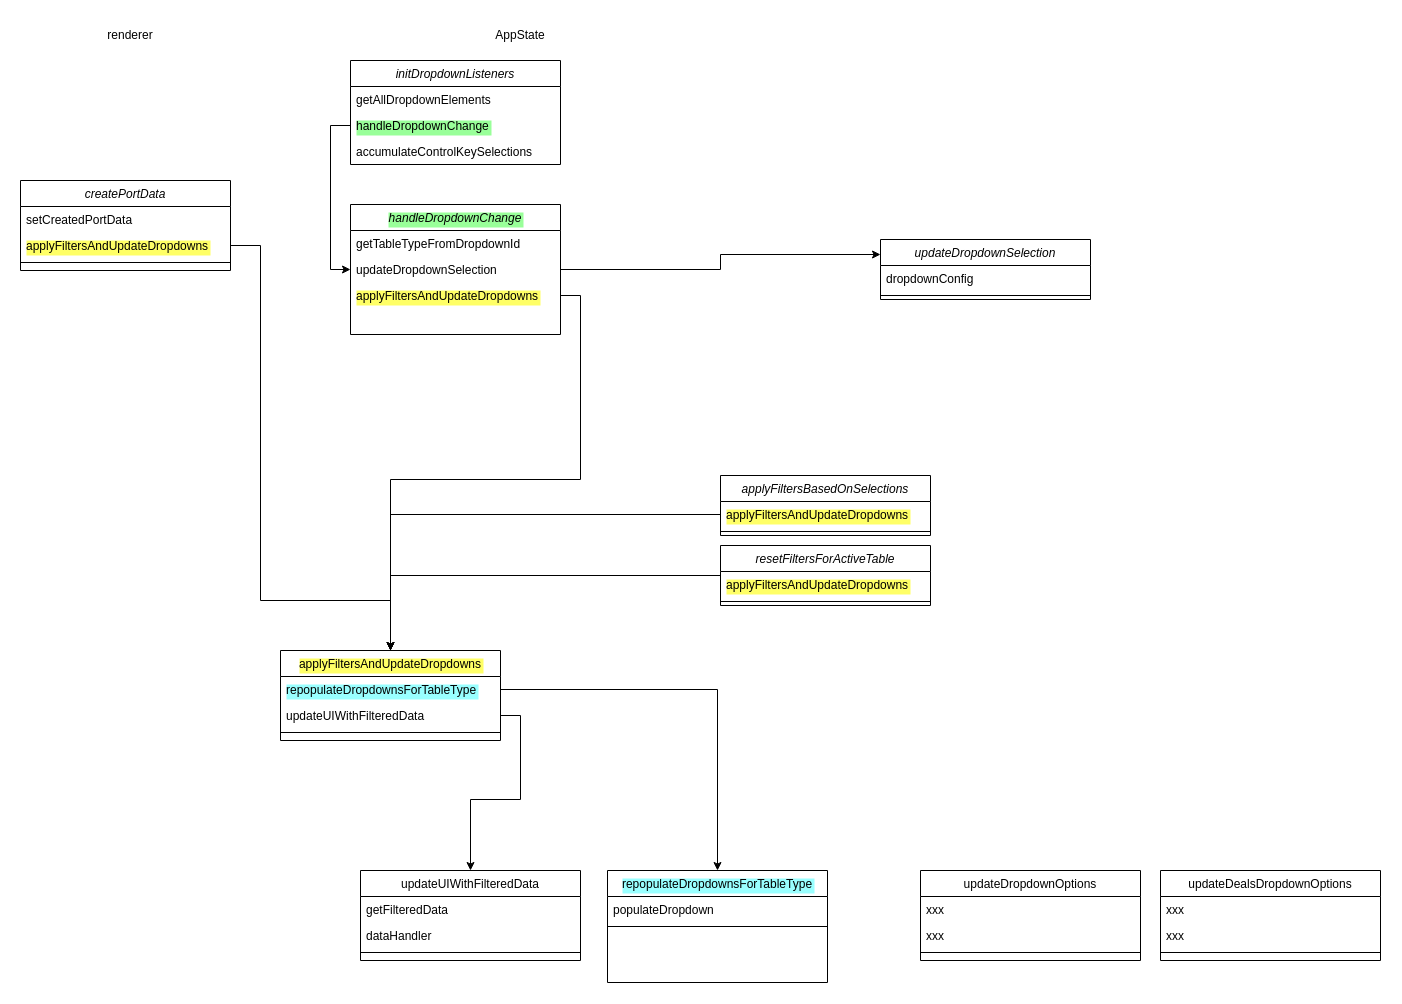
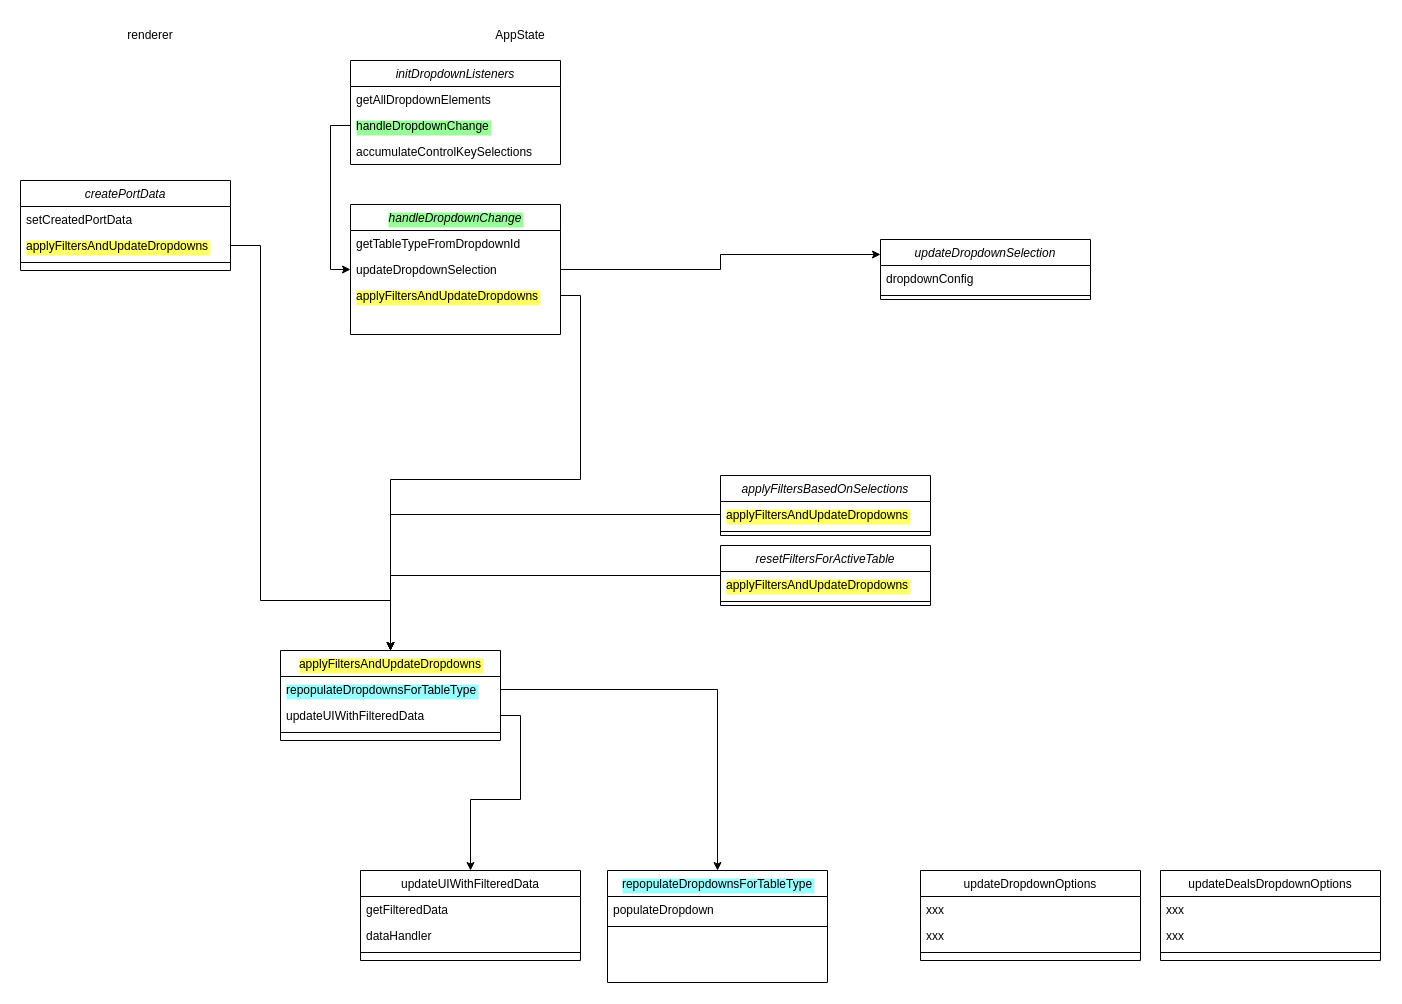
  <mxCell id="0" />
  <mxCell id="1" parent="0" />
  <mxCell id="2" value="createPortData" style="swimlane;fontStyle=2;align=center;verticalAlign=top;childLayout=stackLayout;horizontal=1;startSize=26;horizontalStack=0;resizeParent=1;resizeLast=0;collapsible=1;marginBottom=0;rounded=0;shadow=0;strokeWidth=1;" parent="1" vertex="1"><mxGeometry x="20" y="180" width="210" height="90" as="geometry"><mxRectangle x="120" y="610" width="160" height="26" as="alternateBounds" /></mxGeometry></mxCell>
  <mxCell id="3" value="setCreatedPortData" style="text;align=left;verticalAlign=top;spacingLeft=4;spacingRight=4;overflow=hidden;rotatable=0;points=[[0,0.5],[1,0.5]];portConstraint=eastwest;" parent="2" vertex="1"><mxGeometry y="26" width="210" height="26" as="geometry" /></mxCell>
  <mxCell id="4" value="applyFiltersAndUpdateDropdowns" style="text;align=left;verticalAlign=top;spacingLeft=4;spacingRight=4;overflow=hidden;rotatable=0;points=[[0,0.5],[1,0.5]];portConstraint=eastwest;rounded=0;shadow=0;html=0;labelBackgroundColor=#FFFF66;" parent="2" vertex="1"><mxGeometry y="52" width="210" height="26" as="geometry" /></mxCell>
  <mxCell id="5" value="" style="line;html=1;strokeWidth=1;align=left;verticalAlign=middle;spacingTop=-1;spacingLeft=3;spacingRight=3;rotatable=0;labelPosition=right;points=[];portConstraint=eastwest;" parent="2" vertex="1"><mxGeometry y="78" width="210" height="8" as="geometry" /></mxCell>
  <mxCell id="6" value="applyFiltersAndUpdateDropdowns" style="swimlane;fontStyle=0;align=center;verticalAlign=top;childLayout=stackLayout;horizontal=1;startSize=26;horizontalStack=0;resizeParent=1;resizeLast=0;collapsible=1;marginBottom=0;rounded=0;shadow=0;strokeWidth=1;labelBackgroundColor=#FFFF66;" parent="1" vertex="1"><mxGeometry x="280" y="650" width="220" height="90" as="geometry"><mxRectangle x="550" y="140" width="160" height="26" as="alternateBounds" /></mxGeometry></mxCell>
  <mxCell id="7" value="repopulateDropdownsForTableType" style="text;align=left;verticalAlign=top;spacingLeft=4;spacingRight=4;overflow=hidden;rotatable=0;points=[[0,0.5],[1,0.5]];portConstraint=eastwest;labelBackgroundColor=#99FFFF;" parent="6" vertex="1"><mxGeometry y="26" width="220" height="26" as="geometry" /></mxCell>
  <mxCell id="8" value="updateUIWithFilteredData" style="text;align=left;verticalAlign=top;spacingLeft=4;spacingRight=4;overflow=hidden;rotatable=0;points=[[0,0.5],[1,0.5]];portConstraint=eastwest;rounded=0;shadow=0;html=0;" parent="6" vertex="1"><mxGeometry y="52" width="220" height="26" as="geometry" /></mxCell>
  <mxCell id="9" value="" style="line;html=1;strokeWidth=1;align=left;verticalAlign=middle;spacingTop=-1;spacingLeft=3;spacingRight=3;rotatable=0;labelPosition=right;points=[];portConstraint=eastwest;" parent="6" vertex="1"><mxGeometry y="78" width="220" height="8" as="geometry" /></mxCell>
  <mxCell id="10" style="edgeStyle=orthogonalEdgeStyle;rounded=0;orthogonalLoop=1;jettySize=auto;html=1;entryX=0.5;entryY=0;entryDx=0;entryDy=0;exitX=1;exitY=0.5;exitDx=0;exitDy=0;" parent="1" source="14" target="6" edge="1"><mxGeometry relative="1" as="geometry" /></mxCell>
  <mxCell id="11" value="handleDropdownChange" style="swimlane;fontStyle=2;align=center;verticalAlign=top;childLayout=stackLayout;horizontal=1;startSize=26;horizontalStack=0;resizeParent=1;resizeLast=0;collapsible=1;marginBottom=0;rounded=0;shadow=0;strokeWidth=1;labelBackgroundColor=#99FF99;" parent="1" vertex="1"><mxGeometry x="350" y="204" width="210" height="130" as="geometry"><mxRectangle x="120" y="610" width="160" height="26" as="alternateBounds" /></mxGeometry></mxCell>
  <mxCell id="12" value="getTableTypeFromDropdownId" style="text;align=left;verticalAlign=top;spacingLeft=4;spacingRight=4;overflow=hidden;rotatable=0;points=[[0,0.5],[1,0.5]];portConstraint=eastwest;labelBackgroundColor=none;" parent="11" vertex="1"><mxGeometry y="26" width="210" height="26" as="geometry" /></mxCell>
  <mxCell id="13" value="updateDropdownSelection" style="text;align=left;verticalAlign=top;spacingLeft=4;spacingRight=4;overflow=hidden;rotatable=0;points=[[0,0.5],[1,0.5]];portConstraint=eastwest;labelBackgroundColor=none;" parent="11" vertex="1"><mxGeometry y="52" width="210" height="26" as="geometry" /></mxCell>
  <mxCell id="14" value="applyFiltersAndUpdateDropdowns" style="text;align=left;verticalAlign=top;spacingLeft=4;spacingRight=4;overflow=hidden;rotatable=0;points=[[0,0.5],[1,0.5]];portConstraint=eastwest;labelBackgroundColor=#FFFF66;" parent="11" vertex="1"><mxGeometry y="78" width="210" height="26" as="geometry" /></mxCell>
  <mxCell id="15" value="applyFiltersBasedOnSelections" style="swimlane;fontStyle=2;align=center;verticalAlign=top;childLayout=stackLayout;horizontal=1;startSize=26;horizontalStack=0;resizeParent=1;resizeLast=0;collapsible=1;marginBottom=0;rounded=0;shadow=0;strokeWidth=1;" parent="1" vertex="1"><mxGeometry x="720" y="475" width="210" height="60" as="geometry"><mxRectangle x="120" y="610" width="160" height="26" as="alternateBounds" /></mxGeometry></mxCell>
  <mxCell id="16" value="applyFiltersAndUpdateDropdowns" style="text;align=left;verticalAlign=top;spacingLeft=4;spacingRight=4;overflow=hidden;rotatable=0;points=[[0,0.5],[1,0.5]];portConstraint=eastwest;rounded=0;shadow=0;html=0;labelBackgroundColor=#FFFF66;" parent="15" vertex="1"><mxGeometry y="26" width="210" height="26" as="geometry" /></mxCell>
  <mxCell id="17" value="" style="line;html=1;strokeWidth=1;align=left;verticalAlign=middle;spacingTop=-1;spacingLeft=3;spacingRight=3;rotatable=0;labelPosition=right;points=[];portConstraint=eastwest;" parent="15" vertex="1"><mxGeometry y="52" width="210" height="8" as="geometry" /></mxCell>
  <mxCell id="18" style="edgeStyle=orthogonalEdgeStyle;rounded=0;orthogonalLoop=1;jettySize=auto;html=1;entryX=0.5;entryY=0;entryDx=0;entryDy=0;" parent="1" source="16" target="6" edge="1"><mxGeometry relative="1" as="geometry" /></mxCell>
  <mxCell id="19" style="edgeStyle=orthogonalEdgeStyle;rounded=0;orthogonalLoop=1;jettySize=auto;html=1;entryX=0.5;entryY=0;entryDx=0;entryDy=0;" parent="1" source="20" target="6" edge="1"><mxGeometry relative="1" as="geometry" /></mxCell>
  <mxCell id="20" value="resetFiltersForActiveTable" style="swimlane;fontStyle=2;align=center;verticalAlign=top;childLayout=stackLayout;horizontal=1;startSize=26;horizontalStack=0;resizeParent=1;resizeLast=0;collapsible=1;marginBottom=0;rounded=0;shadow=0;strokeWidth=1;" parent="1" vertex="1"><mxGeometry x="720" y="545" width="210" height="60" as="geometry"><mxRectangle x="120" y="610" width="160" height="26" as="alternateBounds" /></mxGeometry></mxCell>
  <mxCell id="21" value="applyFiltersAndUpdateDropdowns" style="text;align=left;verticalAlign=top;spacingLeft=4;spacingRight=4;overflow=hidden;rotatable=0;points=[[0,0.5],[1,0.5]];portConstraint=eastwest;rounded=0;shadow=0;html=0;labelBackgroundColor=#FFFF66;" parent="20" vertex="1"><mxGeometry y="26" width="210" height="26" as="geometry" /></mxCell>
  <mxCell id="22" value="" style="line;html=1;strokeWidth=1;align=left;verticalAlign=middle;spacingTop=-1;spacingLeft=3;spacingRight=3;rotatable=0;labelPosition=right;points=[];portConstraint=eastwest;" parent="20" vertex="1"><mxGeometry y="52" width="210" height="8" as="geometry" /></mxCell>
- <mxCell id="23" value="renderer" style="text;strokeColor=none;align=center;fillColor=none;html=1;verticalAlign=middle;whiteSpace=wrap;rounded=0;" parent="1" vertex="1"><mxGeometry x="100" width="60" height="30" as="geometry" y="20" /></mxCell>
+ <mxCell id="23" value="renderer" style="text;strokeColor=none;align=center;fillColor=none;html=1;verticalAlign=middle;whiteSpace=wrap;rounded=0;" parent="1" vertex="1"><mxGeometry x="120" y="20" width="60" height="30" as="geometry" /></mxCell>
  <mxCell id="24" value="AppState" style="text;strokeColor=none;align=center;fillColor=none;html=1;verticalAlign=middle;whiteSpace=wrap;rounded=0;" parent="1" vertex="1"><mxGeometry x="490" width="60" height="30" as="geometry" y="20" /></mxCell>
  <mxCell id="25" value="initDropdownListeners" style="swimlane;fontStyle=2;align=center;verticalAlign=top;childLayout=stackLayout;horizontal=1;startSize=26;horizontalStack=0;resizeParent=1;resizeLast=0;collapsible=1;marginBottom=0;rounded=0;shadow=0;strokeWidth=1;" parent="1" vertex="1"><mxGeometry x="350" y="60" width="210" height="104" as="geometry"><mxRectangle x="120" y="610" width="160" height="26" as="alternateBounds" /></mxGeometry></mxCell>
  <mxCell id="26" value="getAllDropdownElements" style="text;align=left;verticalAlign=top;spacingLeft=4;spacingRight=4;overflow=hidden;rotatable=0;points=[[0,0.5],[1,0.5]];portConstraint=eastwest;" parent="25" vertex="1"><mxGeometry y="26" width="210" height="26" as="geometry" /></mxCell>
  <mxCell id="27" value="handleDropdownChange" style="text;align=left;verticalAlign=top;spacingLeft=4;spacingRight=4;overflow=hidden;rotatable=0;points=[[0,0.5],[1,0.5]];portConstraint=eastwest;labelBackgroundColor=#99FF99;" parent="25" vertex="1"><mxGeometry y="52" width="210" height="26" as="geometry" /></mxCell>
  <mxCell id="28" value="accumulateControlKeySelections" style="text;align=left;verticalAlign=top;spacingLeft=4;spacingRight=4;overflow=hidden;rotatable=0;points=[[0,0.5],[1,0.5]];portConstraint=eastwest;" parent="25" vertex="1"><mxGeometry y="78" width="210" height="26" as="geometry" /></mxCell>
  <mxCell id="29" style="edgeStyle=orthogonalEdgeStyle;rounded=0;orthogonalLoop=1;jettySize=auto;html=1;entryX=0;entryY=0.5;entryDx=0;entryDy=0;" parent="1" source="27" target="13" edge="1"><mxGeometry relative="1" as="geometry"><mxPoint x="560" y="204" as="targetPoint" /></mxGeometry></mxCell>
  <mxCell id="30" value="updateDropdownSelection" style="swimlane;fontStyle=2;align=center;verticalAlign=top;childLayout=stackLayout;horizontal=1;startSize=26;horizontalStack=0;resizeParent=1;resizeLast=0;collapsible=1;marginBottom=0;rounded=0;shadow=0;strokeWidth=1;" parent="1" vertex="1"><mxGeometry x="880" y="239" width="210" height="60" as="geometry"><mxRectangle x="120" y="610" width="160" height="26" as="alternateBounds" /></mxGeometry></mxCell>
  <mxCell id="31" value="dropdownConfig" style="text;align=left;verticalAlign=top;spacingLeft=4;spacingRight=4;overflow=hidden;rotatable=0;points=[[0,0.5],[1,0.5]];portConstraint=eastwest;" parent="30" vertex="1"><mxGeometry y="26" width="210" height="26" as="geometry" /></mxCell>
  <mxCell id="32" value="" style="line;html=1;strokeWidth=1;align=left;verticalAlign=middle;spacingTop=-1;spacingLeft=3;spacingRight=3;rotatable=0;labelPosition=right;points=[];portConstraint=eastwest;" parent="30" vertex="1"><mxGeometry y="52" width="210" height="8" as="geometry" /></mxCell>
  <mxCell id="33" style="edgeStyle=orthogonalEdgeStyle;rounded=0;orthogonalLoop=1;jettySize=auto;html=1;entryX=0.5;entryY=0;entryDx=0;entryDy=0;" parent="1" source="4" target="6" edge="1"><mxGeometry relative="1" as="geometry"><Array as="points"><mxPoint x="260" y="245" /><mxPoint x="260" y="600" /><mxPoint x="390" y="600" /></Array></mxGeometry></mxCell>
  <mxCell id="34" value="updateDropdownOptions" style="swimlane;fontStyle=0;align=center;verticalAlign=top;childLayout=stackLayout;horizontal=1;startSize=26;horizontalStack=0;resizeParent=1;resizeLast=0;collapsible=1;marginBottom=0;rounded=0;shadow=0;strokeWidth=1;labelBackgroundColor=none;" parent="1" vertex="1"><mxGeometry x="920" y="870" width="220" height="90" as="geometry"><mxRectangle x="550" y="140" width="160" height="26" as="alternateBounds" /></mxGeometry></mxCell>
  <mxCell id="35" value="xxx" style="text;align=left;verticalAlign=top;spacingLeft=4;spacingRight=4;overflow=hidden;rotatable=0;points=[[0,0.5],[1,0.5]];portConstraint=eastwest;" parent="34" vertex="1"><mxGeometry y="26" width="220" height="26" as="geometry" /></mxCell>
  <mxCell id="36" value="xxx" style="text;align=left;verticalAlign=top;spacingLeft=4;spacingRight=4;overflow=hidden;rotatable=0;points=[[0,0.5],[1,0.5]];portConstraint=eastwest;rounded=0;shadow=0;html=0;" parent="34" vertex="1"><mxGeometry y="52" width="220" height="26" as="geometry" /></mxCell>
  <mxCell id="37" value="" style="line;html=1;strokeWidth=1;align=left;verticalAlign=middle;spacingTop=-1;spacingLeft=3;spacingRight=3;rotatable=0;labelPosition=right;points=[];portConstraint=eastwest;" parent="34" vertex="1"><mxGeometry y="78" width="220" height="8" as="geometry" /></mxCell>
  <mxCell id="38" value="updateUIWithFilteredData" style="swimlane;fontStyle=0;align=center;verticalAlign=top;childLayout=stackLayout;horizontal=1;startSize=26;horizontalStack=0;resizeParent=1;resizeLast=0;collapsible=1;marginBottom=0;rounded=0;shadow=0;strokeWidth=1;labelBackgroundColor=none;" parent="1" vertex="1"><mxGeometry x="360" y="870" width="220" height="90" as="geometry"><mxRectangle x="550" y="140" width="160" height="26" as="alternateBounds" /></mxGeometry></mxCell>
  <mxCell id="39" value="getFilteredData" style="text;align=left;verticalAlign=top;spacingLeft=4;spacingRight=4;overflow=hidden;rotatable=0;points=[[0,0.5],[1,0.5]];portConstraint=eastwest;" parent="38" vertex="1"><mxGeometry y="26" width="220" height="26" as="geometry" /></mxCell>
  <mxCell id="40" value="dataHandler" style="text;align=left;verticalAlign=top;spacingLeft=4;spacingRight=4;overflow=hidden;rotatable=0;points=[[0,0.5],[1,0.5]];portConstraint=eastwest;rounded=0;shadow=0;html=0;" parent="38" vertex="1"><mxGeometry y="52" width="220" height="26" as="geometry" /></mxCell>
  <mxCell id="41" value="" style="line;html=1;strokeWidth=1;align=left;verticalAlign=middle;spacingTop=-1;spacingLeft=3;spacingRight=3;rotatable=0;labelPosition=right;points=[];portConstraint=eastwest;" parent="38" vertex="1"><mxGeometry y="78" width="220" height="8" as="geometry" /></mxCell>
  <mxCell id="42" value="updateDealsDropdownOptions" style="swimlane;fontStyle=0;align=center;verticalAlign=top;childLayout=stackLayout;horizontal=1;startSize=26;horizontalStack=0;resizeParent=1;resizeLast=0;collapsible=1;marginBottom=0;rounded=0;shadow=0;strokeWidth=1;labelBackgroundColor=none;" parent="1" vertex="1"><mxGeometry x="1160" y="870" width="220" height="90" as="geometry"><mxRectangle x="550" y="140" width="160" height="26" as="alternateBounds" /></mxGeometry></mxCell>
  <mxCell id="43" value="xxx" style="text;align=left;verticalAlign=top;spacingLeft=4;spacingRight=4;overflow=hidden;rotatable=0;points=[[0,0.5],[1,0.5]];portConstraint=eastwest;" parent="42" vertex="1"><mxGeometry y="26" width="220" height="26" as="geometry" /></mxCell>
  <mxCell id="44" value="xxx" style="text;align=left;verticalAlign=top;spacingLeft=4;spacingRight=4;overflow=hidden;rotatable=0;points=[[0,0.5],[1,0.5]];portConstraint=eastwest;rounded=0;shadow=0;html=0;" parent="42" vertex="1"><mxGeometry y="52" width="220" height="26" as="geometry" /></mxCell>
  <mxCell id="45" value="" style="line;html=1;strokeWidth=1;align=left;verticalAlign=middle;spacingTop=-1;spacingLeft=3;spacingRight=3;rotatable=0;labelPosition=right;points=[];portConstraint=eastwest;" parent="42" vertex="1"><mxGeometry y="78" width="220" height="8" as="geometry" /></mxCell>
  <mxCell id="46" value="repopulateDropdownsForTableType" style="swimlane;fontStyle=0;align=center;verticalAlign=top;childLayout=stackLayout;horizontal=1;startSize=26;horizontalStack=0;resizeParent=1;resizeLast=0;collapsible=1;marginBottom=0;rounded=0;shadow=0;strokeWidth=1;labelBackgroundColor=#99FFFF;" parent="1" vertex="1"><mxGeometry x="607" y="870" width="220" height="112" as="geometry"><mxRectangle x="550" y="140" width="160" height="26" as="alternateBounds" /></mxGeometry></mxCell>
  <mxCell id="47" value="populateDropdown" style="text;align=left;verticalAlign=top;spacingLeft=4;spacingRight=4;overflow=hidden;rotatable=0;points=[[0,0.5],[1,0.5]];portConstraint=eastwest;" parent="46" vertex="1"><mxGeometry y="26" width="220" height="26" as="geometry" /></mxCell>
  <mxCell id="48" value="" style="line;html=1;strokeWidth=1;align=left;verticalAlign=middle;spacingTop=-1;spacingLeft=3;spacingRight=3;rotatable=0;labelPosition=right;points=[];portConstraint=eastwest;" parent="46" vertex="1"><mxGeometry y="52" width="220" height="8" as="geometry" /></mxCell>
  <mxCell id="49" style="edgeStyle=orthogonalEdgeStyle;rounded=0;orthogonalLoop=1;jettySize=auto;html=1;entryX=0;entryY=0.25;entryDx=0;entryDy=0;" parent="1" source="13" target="30" edge="1"><mxGeometry relative="1" as="geometry" /></mxCell>
  <mxCell id="50" style="edgeStyle=orthogonalEdgeStyle;rounded=0;orthogonalLoop=1;jettySize=auto;html=1;entryX=0.5;entryY=0;entryDx=0;entryDy=0;exitX=1;exitY=0.5;exitDx=0;exitDy=0;" parent="1" source="7" target="46" edge="1"><mxGeometry relative="1" as="geometry" /></mxCell>
  <mxCell id="51" style="edgeStyle=orthogonalEdgeStyle;rounded=0;orthogonalLoop=1;jettySize=auto;html=1;entryX=0.5;entryY=0;entryDx=0;entryDy=0;" parent="1" source="8" target="38" edge="1"><mxGeometry relative="1" as="geometry" /></mxCell>
